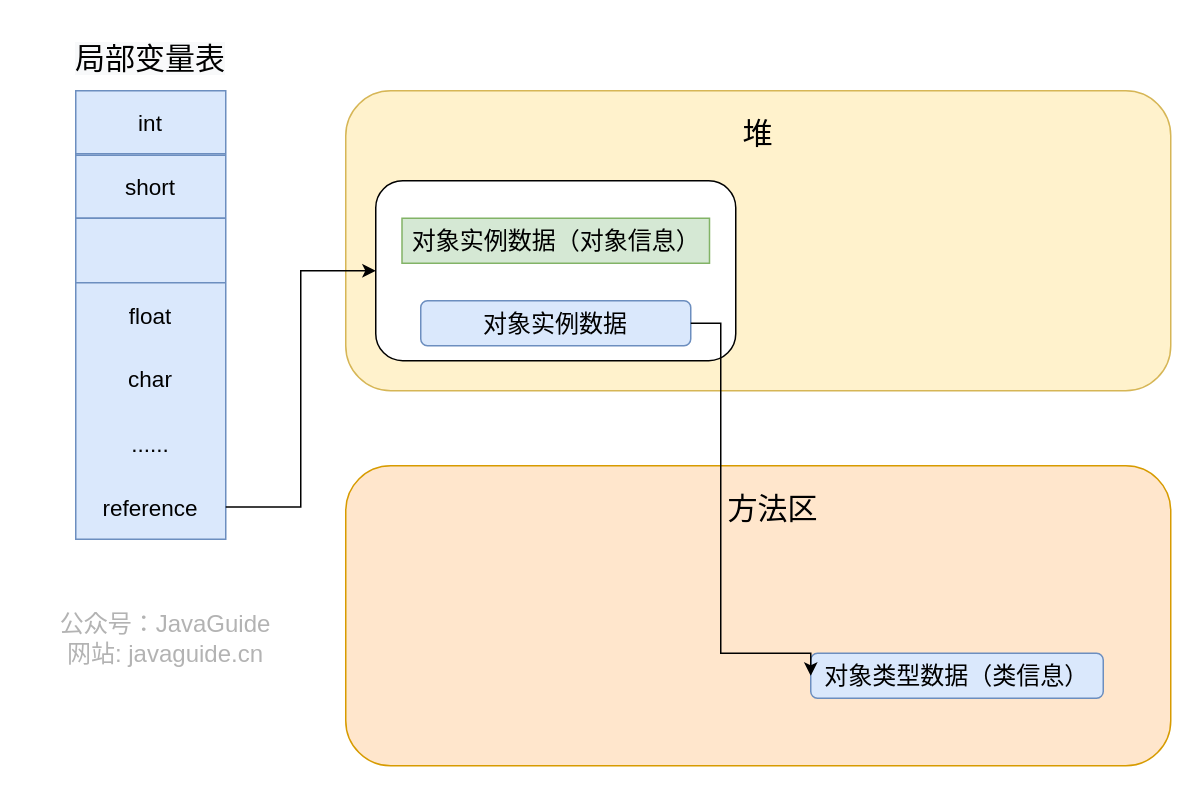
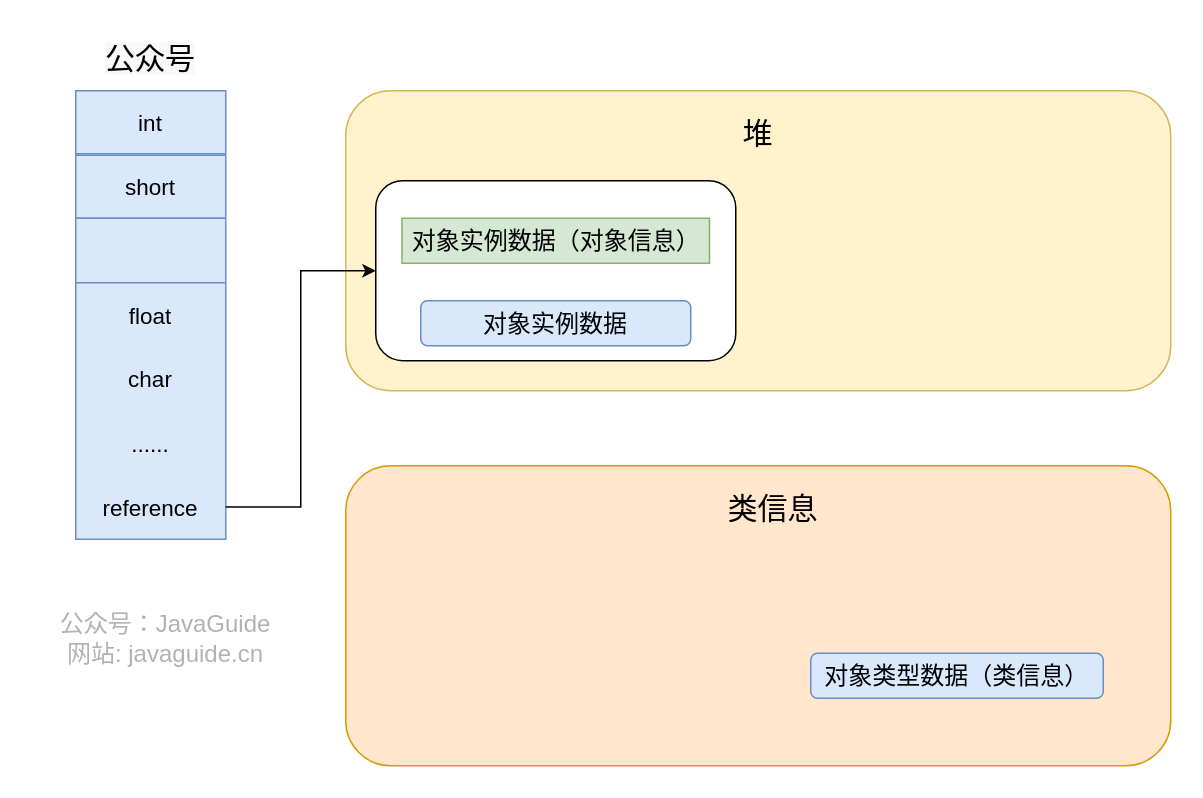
  <mxCell id="0" />
  <mxCell id="1" parent="0" />
  <mxCell id="2" value="" style="shape=table;html=1;whiteSpace=wrap;startSize=0;container=1;collapsible=0;childLayout=tableLayout;rounded=1;fontSize=16;fillColor=#dae8fc;strokeColor=#6c8ebf;" parent="1" vertex="1"><mxGeometry x="50" y="60" width="100" height="299" as="geometry" /></mxCell>
  <mxCell id="3" value="" style="shape=partialRectangle;html=1;whiteSpace=wrap;collapsible=0;dropTarget=0;pointerEvents=0;fillColor=none;top=0;left=0;bottom=0;right=0;points=[[0,0.5],[1,0.5]];portConstraint=eastwest;" parent="2" vertex="1"><mxGeometry width="100" height="42" as="geometry" /></mxCell>
  <mxCell id="4" value="&lt;font style=&quot;font-size: 15px&quot;&gt;int&lt;/font&gt;" style="shape=partialRectangle;html=1;whiteSpace=wrap;connectable=0;overflow=hidden;fillColor=none;top=0;left=0;bottom=0;right=0;" parent="3" vertex="1"><mxGeometry width="100" height="42" as="geometry" /></mxCell>
  <mxCell id="5" value="" style="shape=partialRectangle;html=1;whiteSpace=wrap;collapsible=0;dropTarget=0;pointerEvents=0;fillColor=none;top=0;left=0;bottom=0;right=0;points=[[0,0.5],[1,0.5]];portConstraint=eastwest;fontSize=15;" parent="2" vertex="1"><mxGeometry y="42" width="100" height="43" as="geometry" /></mxCell>
  <mxCell id="6" value="short" style="shape=partialRectangle;html=1;whiteSpace=wrap;connectable=0;overflow=hidden;fillColor=none;top=0;left=0;bottom=0;right=0;fontSize=15;" parent="5" vertex="1"><mxGeometry width="100" height="43" as="geometry" /></mxCell>
  <mxCell id="7" value="" style="shape=partialRectangle;html=1;whiteSpace=wrap;collapsible=0;dropTarget=0;pointerEvents=0;fillColor=none;top=0;left=0;bottom=0;right=0;points=[[0,0.5],[1,0.5]];portConstraint=eastwest;fontSize=15;" parent="2" vertex="1"><mxGeometry y="85" width="100" height="43" as="geometry" /></mxCell>
  <mxCell id="8" value="" style="shape=partialRectangle;html=1;whiteSpace=wrap;collapsible=0;dropTarget=0;pointerEvents=0;fillColor=none;top=0;left=0;bottom=0;right=0;points=[[0,0.5],[1,0.5]];portConstraint=eastwest;fontSize=15;" parent="2" vertex="1"><mxGeometry y="128" width="100" height="43" as="geometry" /></mxCell>
  <mxCell id="9" value="float" style="shape=partialRectangle;html=1;whiteSpace=wrap;connectable=0;overflow=hidden;fillColor=none;top=0;left=0;bottom=0;right=0;fontSize=15;" parent="8" vertex="1"><mxGeometry width="100" height="43" as="geometry" /></mxCell>
  <mxCell id="10" value="" style="shape=partialRectangle;html=1;whiteSpace=wrap;collapsible=0;dropTarget=0;pointerEvents=0;fillColor=none;top=0;left=0;bottom=0;right=0;points=[[0,0.5],[1,0.5]];portConstraint=eastwest;fontSize=15;" parent="2" vertex="1"><mxGeometry y="171" width="100" height="42" as="geometry" /></mxCell>
  <mxCell id="11" value="char" style="shape=partialRectangle;html=1;whiteSpace=wrap;connectable=0;overflow=hidden;fillColor=none;top=0;left=0;bottom=0;right=0;fontSize=15;" parent="10" vertex="1"><mxGeometry width="100" height="42" as="geometry" /></mxCell>
  <mxCell id="12" value="" style="shape=partialRectangle;html=1;whiteSpace=wrap;collapsible=0;dropTarget=0;pointerEvents=0;fillColor=none;top=0;left=0;bottom=0;right=0;points=[[0,0.5],[1,0.5]];portConstraint=eastwest;fontSize=15;" parent="2" vertex="1"><mxGeometry y="213" width="100" height="43" as="geometry" /></mxCell>
  <mxCell id="13" value="......" style="shape=partialRectangle;html=1;whiteSpace=wrap;connectable=0;overflow=hidden;fillColor=none;top=0;left=0;bottom=0;right=0;fontSize=15;" parent="12" vertex="1"><mxGeometry width="100" height="43" as="geometry" /></mxCell>
  <mxCell id="14" value="" style="shape=partialRectangle;html=1;whiteSpace=wrap;collapsible=0;dropTarget=0;pointerEvents=0;fillColor=none;top=0;left=0;bottom=0;right=0;points=[[0,0.5],[1,0.5]];portConstraint=eastwest;fontSize=15;" parent="2" vertex="1"><mxGeometry y="256" width="100" height="43" as="geometry" /></mxCell>
  <mxCell id="15" value="reference" style="shape=partialRectangle;html=1;whiteSpace=wrap;connectable=0;overflow=hidden;fillColor=none;top=0;left=0;bottom=0;right=0;fontSize=15;" parent="14" vertex="1"><mxGeometry width="100" height="43" as="geometry" /></mxCell>
- <mxCell id="16" value="&lt;span style=&quot;color: rgb(0, 0, 0); font-family: helvetica; font-size: 20px; font-style: normal; font-weight: 400; letter-spacing: normal; text-indent: 0px; text-transform: none; word-spacing: 0px; background-color: rgb(248, 249, 250);&quot;&gt;局部变量表&lt;/span&gt;" style="text;whiteSpace=wrap;html=1;fontSize=20;align=center;" parent="1" vertex="1"><mxGeometry x="45" y="20" width="110" height="50" as="geometry" /></mxCell>
+ <mxCell id="16" value="&lt;span style=&quot;color: rgb(0, 0, 0); font-family: helvetica; font-size: 20px; font-style: normal; font-weight: 400; letter-spacing: normal; text-indent: 0px; text-transform: none; word-spacing: 0px; background-color: rgb(248, 249, 250);&quot;&gt;公众号&lt;/span&gt;" style="text;whiteSpace=wrap;html=1;fontSize=20;align=center;" parent="1" vertex="1"><mxGeometry x="45" y="20" width="110" height="50" as="geometry" /></mxCell>
  <mxCell id="17" value="" style="rounded=1;whiteSpace=wrap;html=1;fillColor=#fff2cc;strokeColor=#d6b656;" parent="1" vertex="1"><mxGeometry x="230" y="60" width="550" height="200" as="geometry" /></mxCell>
  <mxCell id="18" value="&lt;font face=&quot;helvetica&quot; style=&quot;font-size: 20px;&quot;&gt;&lt;span style=&quot;font-size: 20px;&quot;&gt;堆&lt;/span&gt;&lt;/font&gt;" style="text;whiteSpace=wrap;html=1;fontSize=20;align=center;" parent="1" vertex="1"><mxGeometry x="450" y="70" width="110" height="50" as="geometry" /></mxCell>
  <mxCell id="19" value="" style="rounded=1;whiteSpace=wrap;html=1;" parent="1" vertex="1"><mxGeometry x="250" y="120" width="240" height="120" as="geometry" /></mxCell>
  <mxCell id="20" value="对象实例数据（对象信息）" style="whiteSpace=wrap;html=1;fontSize=16;fillColor=#d5e8d4;strokeColor=#82b366;rounded=0;" parent="1" vertex="1"><mxGeometry x="267.5" y="145" width="205" height="30" as="geometry" /></mxCell>
  <mxCell id="21" value="对象实例数据" style="rounded=1;whiteSpace=wrap;html=1;fontSize=16;fillColor=#dae8fc;strokeColor=#6c8ebf;" parent="1" vertex="1"><mxGeometry x="280" y="200" width="180" height="30" as="geometry" /></mxCell>
  <mxCell id="22" value="" style="rounded=1;whiteSpace=wrap;html=1;fillColor=#ffe6cc;strokeColor=#d79b00;" parent="1" vertex="1"><mxGeometry x="230" y="310" width="550" height="200" as="geometry" /></mxCell>
- <mxCell id="23" value="&lt;font face=&quot;helvetica&quot; style=&quot;font-size: 20px&quot;&gt;&lt;span style=&quot;font-size: 20px&quot;&gt;方法区&lt;/span&gt;&lt;/font&gt;" style="text;whiteSpace=wrap;html=1;fontSize=20;align=center;" parent="1" vertex="1"><mxGeometry x="460" y="320" width="110" height="50" as="geometry" /></mxCell>
+ <mxCell id="23" value="&lt;font face=&quot;helvetica&quot; style=&quot;font-size: 20px&quot;&gt;&lt;span style=&quot;font-size: 20px&quot;&gt;类信息&lt;/span&gt;&lt;/font&gt;" style="text;whiteSpace=wrap;html=1;fontSize=20;align=center;" parent="1" vertex="1"><mxGeometry x="460" y="320" width="110" height="50" as="geometry" /></mxCell>
  <mxCell id="24" value="对象类型数据（类信息）" style="rounded=1;whiteSpace=wrap;html=1;fontSize=16;fillColor=#dae8fc;strokeColor=#6c8ebf;" parent="1" vertex="1"><mxGeometry x="540" y="435" width="195" height="30" as="geometry" /></mxCell>
- <mxCell id="25" style="edgeStyle=orthogonalEdgeStyle;rounded=0;orthogonalLoop=1;jettySize=auto;html=1;entryX=0;entryY=0.5;entryDx=0;entryDy=0;fontSize=20;" parent="1" source="21" target="24" edge="1"><mxGeometry relative="1" as="geometry"><Array as="points"><mxPoint x="480" y="215" /><mxPoint x="480" y="435" /></Array></mxGeometry></mxCell>
  <mxCell id="26" value="公众号：JavaGuide&lt;br style=&quot;font-size: 16px&quot;&gt;网站: javaguide.cn" style="text;html=1;strokeColor=none;fillColor=none;align=center;verticalAlign=middle;whiteSpace=wrap;rounded=0;labelBackgroundColor=none;fontSize=16;fontColor=#B3B3B3;rotation=0;sketch=0;" parent="1" vertex="1"><mxGeometry x="20" y="420" width="180" height="10" as="geometry" /></mxCell>
  <mxCell id="27" style="edgeStyle=orthogonalEdgeStyle;rounded=0;orthogonalLoop=1;jettySize=auto;html=1;entryX=0;entryY=0.5;entryDx=0;entryDy=0;" edge="1" parent="1" source="14" target="19"><mxGeometry relative="1" as="geometry"><mxPoint x="200" y="190" as="targetPoint" /></mxGeometry></mxCell>
